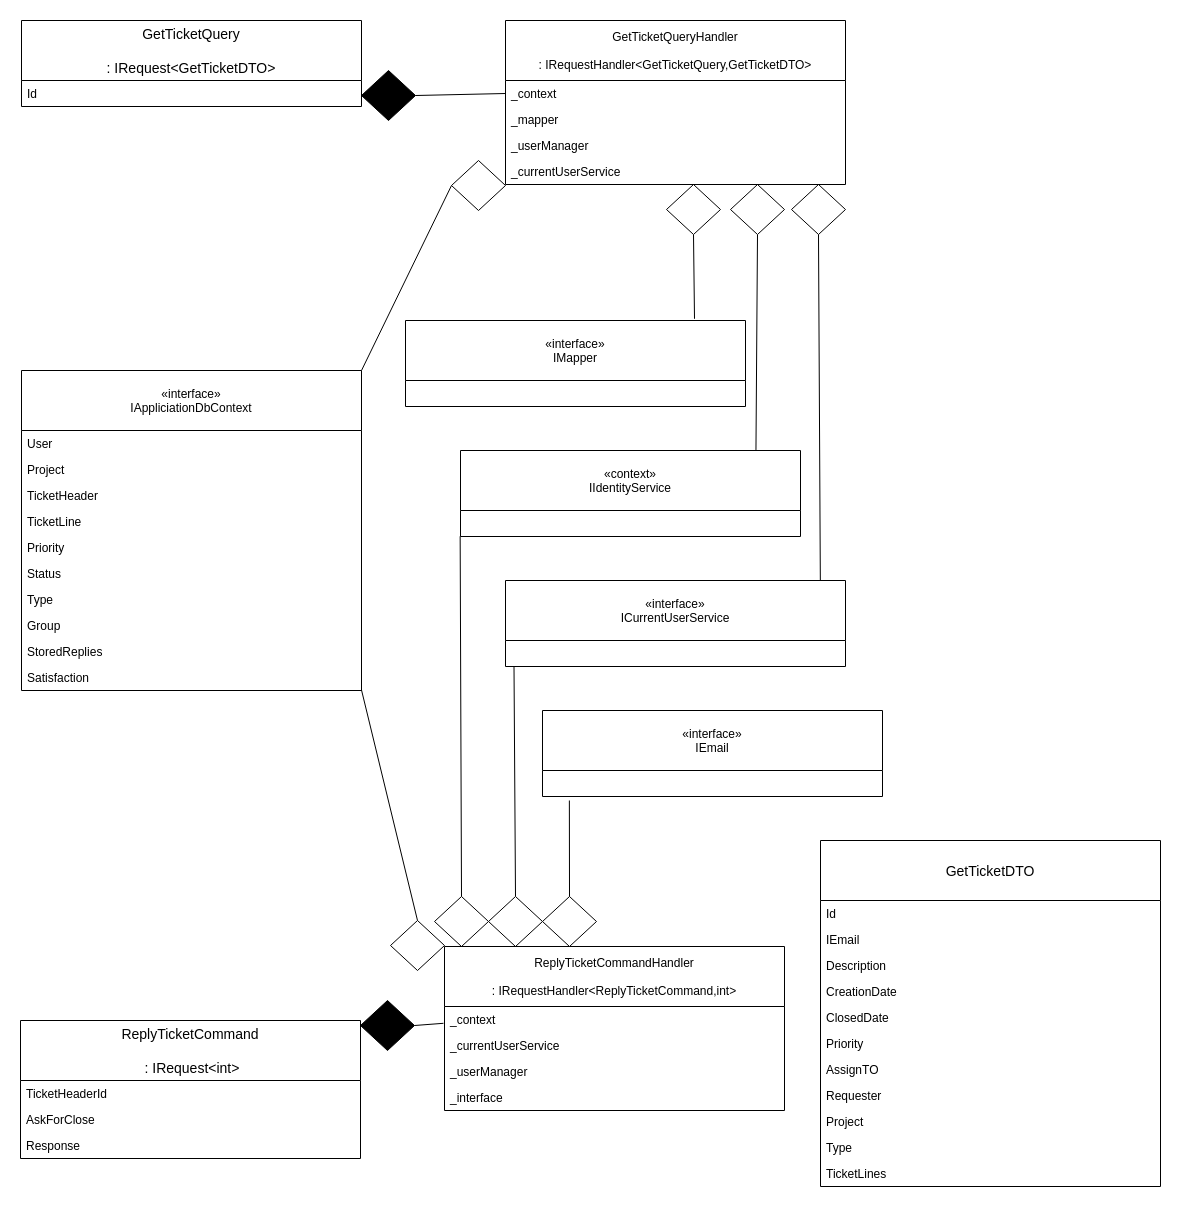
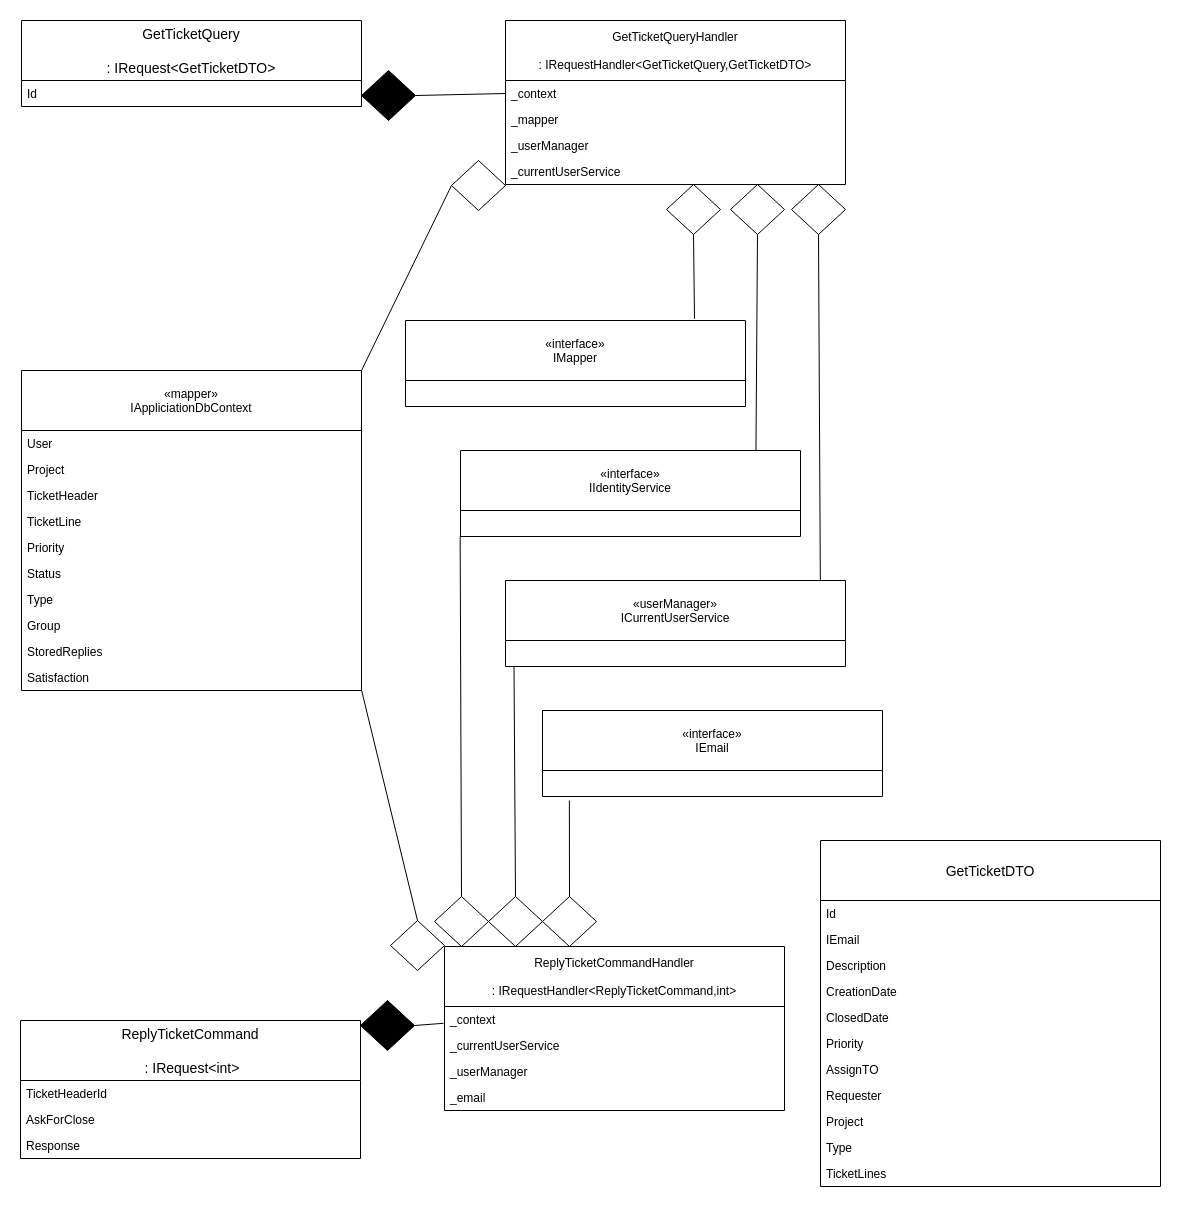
  <mxCell id="0" />
  <mxCell id="1" parent="0" />
  <mxCell id="2" value="" style="endArrow=none;html=1;entryX=0;entryY=0.5;entryDx=0;entryDy=0;exitX=1;exitY=0.5;exitDx=0;exitDy=0;exitPerimeter=0;" edge="1" parent="1" source="3" target="29"><mxGeometry width="50" height="50" relative="1" as="geometry"><mxPoint x="415" y="93" as="sourcePoint" /><mxPoint x="545" y="350" as="targetPoint" /></mxGeometry></mxCell>
  <mxCell id="3" value="" style="strokeWidth=1;html=1;shape=mxgraph.flowchart.decision;whiteSpace=wrap;fillColor=#000000;" vertex="1" parent="1"><mxGeometry x="361" y="70" width="54" height="50" as="geometry" /></mxCell>
  <mxCell id="4" value="" style="endArrow=none;html=1;entryX=1;entryY=0;entryDx=0;entryDy=0;exitX=0;exitY=0.5;exitDx=0;exitDy=0;exitPerimeter=0;" edge="1" parent="1" source="5" target="45"><mxGeometry width="50" height="50" relative="1" as="geometry"><mxPoint x="415" y="193" as="sourcePoint" /><mxPoint x="351" y="410" as="targetPoint" /></mxGeometry></mxCell>
  <mxCell id="5" value="" style="strokeWidth=1;html=1;shape=mxgraph.flowchart.decision;whiteSpace=wrap;" vertex="1" parent="1"><mxGeometry x="451" y="160" width="54" height="50" as="geometry" /></mxCell>
  <mxCell id="6" value="" style="endArrow=none;html=1;entryX=0.85;entryY=-0.02;entryDx=0;entryDy=0;exitX=0.5;exitY=1;exitDx=0;exitDy=0;exitPerimeter=0;entryPerimeter=0;" edge="1" parent="1" source="7" target="22"><mxGeometry width="50" height="50" relative="1" as="geometry"><mxPoint x="579" y="227" as="sourcePoint" /><mxPoint x="899" y="344" as="targetPoint" /></mxGeometry></mxCell>
  <mxCell id="7" value="" style="strokeWidth=1;html=1;shape=mxgraph.flowchart.decision;whiteSpace=wrap;" vertex="1" parent="1"><mxGeometry x="666" y="184" width="54" height="50" as="geometry" /></mxCell>
  <mxCell id="8" value="" style="endArrow=none;html=1;exitX=0.5;exitY=1;exitDx=0;exitDy=0;exitPerimeter=0;entryX=0.869;entryY=-0.006;entryDx=0;entryDy=0;entryPerimeter=0;" edge="1" parent="1" source="9" target="26"><mxGeometry width="50" height="50" relative="1" as="geometry"><mxPoint x="633" y="227" as="sourcePoint" /><mxPoint x="760" y="436" as="targetPoint" /></mxGeometry></mxCell>
  <mxCell id="9" value="" style="strokeWidth=1;html=1;shape=mxgraph.flowchart.decision;whiteSpace=wrap;" vertex="1" parent="1"><mxGeometry x="730" y="184" width="54" height="50" as="geometry" /></mxCell>
  <mxCell id="10" value="" style="strokeWidth=1;html=1;shape=mxgraph.flowchart.decision;whiteSpace=wrap;" vertex="1" parent="1"><mxGeometry x="791" y="184" width="54" height="50" as="geometry" /></mxCell>
  <mxCell id="11" value="" style="endArrow=none;html=1;entryX=0.926;entryY=-0.002;entryDx=0;entryDy=0;exitX=0.5;exitY=1;exitDx=0;exitDy=0;exitPerimeter=0;entryPerimeter=0;" edge="1" parent="1" source="10" target="24"><mxGeometry width="50" height="50" relative="1" as="geometry"><mxPoint x="657" y="226" as="sourcePoint" /><mxPoint x="859" y="543" as="targetPoint" /></mxGeometry></mxCell>
  <mxCell id="12" value="" style="endArrow=none;html=1;entryX=-0.003;entryY=0.646;entryDx=0;entryDy=0;exitX=1;exitY=0.5;exitDx=0;exitDy=0;exitPerimeter=0;entryPerimeter=0;" edge="1" parent="1" source="13" target="57"><mxGeometry width="50" height="50" relative="1" as="geometry"><mxPoint x="416" y="693" as="sourcePoint" /><mxPoint x="506" y="693" as="targetPoint" /></mxGeometry></mxCell>
  <mxCell id="13" value="" style="strokeWidth=1;html=1;shape=mxgraph.flowchart.decision;whiteSpace=wrap;fillColor=#000000;" vertex="1" parent="1"><mxGeometry x="360" y="1000" width="54" height="50" as="geometry" /></mxCell>
  <mxCell id="14" value="" style="endArrow=none;html=1;exitX=0.5;exitY=0;exitDx=0;exitDy=0;exitPerimeter=0;entryX=0.025;entryY=0.991;entryDx=0;entryDy=0;entryPerimeter=0;" edge="1" parent="1" source="15" target="25"><mxGeometry width="50" height="50" relative="1" as="geometry"><mxPoint x="696" y="847" as="sourcePoint" /><mxPoint x="684.8" y="822.182" as="targetPoint" /></mxGeometry></mxCell>
  <mxCell id="15" value="" style="strokeWidth=1;html=1;shape=mxgraph.flowchart.decision;whiteSpace=wrap;" vertex="1" parent="1"><mxGeometry x="488" y="896" width="54" height="50" as="geometry" /></mxCell>
  <mxCell id="16" value="" style="strokeWidth=1;html=1;shape=mxgraph.flowchart.decision;whiteSpace=wrap;" vertex="1" parent="1"><mxGeometry x="434" y="896" width="54" height="50" as="geometry" /></mxCell>
  <mxCell id="17" value="" style="endArrow=none;html=1;exitX=0.5;exitY=0;exitDx=0;exitDy=0;exitPerimeter=0;entryX=-0.001;entryY=0.991;entryDx=0;entryDy=0;entryPerimeter=0;" edge="1" parent="1" source="16" target="27"><mxGeometry width="50" height="50" relative="1" as="geometry"><mxPoint x="476" y="847" as="sourcePoint" /><mxPoint x="487.88" y="571.3" as="targetPoint" /></mxGeometry></mxCell>
  <mxCell id="18" value="" style="strokeWidth=1;html=1;shape=mxgraph.flowchart.decision;whiteSpace=wrap;" vertex="1" parent="1"><mxGeometry x="390" y="920" width="54" height="50" as="geometry" /></mxCell>
  <mxCell id="19" value="" style="endArrow=none;html=1;exitX=0.5;exitY=0;exitDx=0;exitDy=0;exitPerimeter=0;entryX=1;entryY=0.981;entryDx=0;entryDy=0;entryPerimeter=0;" edge="1" parent="1" source="18" target="55"><mxGeometry width="50" height="50" relative="1" as="geometry"><mxPoint x="436" y="847" as="sourcePoint" /><mxPoint x="460" y="523" as="targetPoint" /></mxGeometry></mxCell>
  <mxCell id="20" value="GetTicketQuery&#10;&#10;: IRequest&lt;GetTicketDTO&gt;" style="swimlane;fontStyle=0;childLayout=stackLayout;horizontal=1;startSize=60;horizontalStack=0;resizeParent=1;resizeParentMax=0;resizeLast=0;collapsible=1;marginBottom=0;align=center;fontSize=14;" vertex="1" parent="1"><mxGeometry x="21" width="340" height="86" as="geometry" y="20" /></mxCell>
  <mxCell id="21" value="Id" style="text;strokeColor=none;fillColor=none;align=left;verticalAlign=top;spacingLeft=4;spacingRight=4;overflow=hidden;rotatable=0;points=[[0,0.5],[1,0.5]];portConstraint=eastwest;" vertex="1" parent="20"><mxGeometry y="60" width="340" height="26" as="geometry" /></mxCell>
  <mxCell id="22" value="«interface»&#10;IMapper" style="swimlane;fontStyle=0;childLayout=stackLayout;horizontal=1;startSize=60;fillColor=none;horizontalStack=0;resizeParent=1;resizeParentMax=0;resizeLast=0;collapsible=1;marginBottom=0;" vertex="1" parent="1"><mxGeometry x="405" y="320" width="340" height="86" as="geometry" /></mxCell>
  <mxCell id="23" value=" " style="text;strokeColor=none;fillColor=none;align=left;verticalAlign=top;spacingLeft=4;spacingRight=4;overflow=hidden;rotatable=0;points=[[0,0.5],[1,0.5]];portConstraint=eastwest;" vertex="1" parent="22"><mxGeometry y="60" width="340" height="26" as="geometry" /></mxCell>
- <mxCell id="24" value="«interface»&#10;ICurrentUserService" style="swimlane;fontStyle=0;childLayout=stackLayout;horizontal=1;startSize=60;fillColor=none;horizontalStack=0;resizeParent=1;resizeParentMax=0;resizeLast=0;collapsible=1;marginBottom=0;" vertex="1" parent="1"><mxGeometry x="505" y="580" width="340" height="86" as="geometry" /></mxCell>
+ <mxCell id="24" value="«userManager»&#10;ICurrentUserService" style="swimlane;fontStyle=0;childLayout=stackLayout;horizontal=1;startSize=60;fillColor=none;horizontalStack=0;resizeParent=1;resizeParentMax=0;resizeLast=0;collapsible=1;marginBottom=0;" vertex="1" parent="1"><mxGeometry x="505" y="580" width="340" height="86" as="geometry" /></mxCell>
  <mxCell id="25" value=" " style="text;strokeColor=none;fillColor=none;align=left;verticalAlign=top;spacingLeft=4;spacingRight=4;overflow=hidden;rotatable=0;points=[[0,0.5],[1,0.5]];portConstraint=eastwest;" vertex="1" parent="24"><mxGeometry y="60" width="340" height="26" as="geometry" /></mxCell>
- <mxCell id="26" value="«context»&#10;IIdentityService" style="swimlane;fontStyle=0;childLayout=stackLayout;horizontal=1;startSize=60;fillColor=none;horizontalStack=0;resizeParent=1;resizeParentMax=0;resizeLast=0;collapsible=1;marginBottom=0;" vertex="1" parent="1"><mxGeometry x="460" y="450" width="340" height="86" as="geometry" /></mxCell>
+ <mxCell id="26" value="«interface»&#10;IIdentityService" style="swimlane;fontStyle=0;childLayout=stackLayout;horizontal=1;startSize=60;fillColor=none;horizontalStack=0;resizeParent=1;resizeParentMax=0;resizeLast=0;collapsible=1;marginBottom=0;" vertex="1" parent="1"><mxGeometry x="460" y="450" width="340" height="86" as="geometry" /></mxCell>
  <mxCell id="27" value=" " style="text;strokeColor=none;fillColor=none;align=left;verticalAlign=top;spacingLeft=4;spacingRight=4;overflow=hidden;rotatable=0;points=[[0,0.5],[1,0.5]];portConstraint=eastwest;" vertex="1" parent="26"><mxGeometry y="60" width="340" height="26" as="geometry" /></mxCell>
  <mxCell id="28" value="GetTicketQueryHandler&#10;&#10;: IRequestHandler&lt;GetTicketQuery,GetTicketDTO&gt;" style="swimlane;fontStyle=0;childLayout=stackLayout;horizontal=1;startSize=60;fillColor=none;horizontalStack=0;resizeParent=1;resizeParentMax=0;resizeLast=0;collapsible=1;marginBottom=0;" vertex="1" parent="1"><mxGeometry x="505" width="340" height="164" as="geometry" y="20" /></mxCell>
  <mxCell id="29" value="_context" style="text;strokeColor=none;fillColor=none;align=left;verticalAlign=top;spacingLeft=4;spacingRight=4;overflow=hidden;rotatable=0;points=[[0,0.5],[1,0.5]];portConstraint=eastwest;" vertex="1" parent="28"><mxGeometry y="60" width="340" height="26" as="geometry" /></mxCell>
  <mxCell id="30" value="_mapper" style="text;strokeColor=none;fillColor=none;align=left;verticalAlign=top;spacingLeft=4;spacingRight=4;overflow=hidden;rotatable=0;points=[[0,0.5],[1,0.5]];portConstraint=eastwest;" vertex="1" parent="28"><mxGeometry y="86" width="340" height="26" as="geometry" /></mxCell>
  <mxCell id="31" value="_userManager" style="text;strokeColor=none;fillColor=none;align=left;verticalAlign=top;spacingLeft=4;spacingRight=4;overflow=hidden;rotatable=0;points=[[0,0.5],[1,0.5]];portConstraint=eastwest;" vertex="1" parent="28"><mxGeometry y="112" width="340" height="26" as="geometry" /></mxCell>
  <mxCell id="32" value="_currentUserService" style="text;strokeColor=none;fillColor=none;align=left;verticalAlign=top;spacingLeft=4;spacingRight=4;overflow=hidden;rotatable=0;points=[[0,0.5],[1,0.5]];portConstraint=eastwest;" vertex="1" parent="28"><mxGeometry y="138" width="340" height="26" as="geometry" /></mxCell>
  <mxCell id="33" value="GetTicketDTO" style="swimlane;fontStyle=0;childLayout=stackLayout;horizontal=1;startSize=60;horizontalStack=0;resizeParent=1;resizeParentMax=0;resizeLast=0;collapsible=1;marginBottom=0;align=center;fontSize=14;" vertex="1" parent="1"><mxGeometry x="820" y="840" width="340" height="346" as="geometry" /></mxCell>
  <mxCell id="34" value="Id" style="text;strokeColor=none;fillColor=none;align=left;verticalAlign=top;spacingLeft=4;spacingRight=4;overflow=hidden;rotatable=0;points=[[0,0.5],[1,0.5]];portConstraint=eastwest;" vertex="1" parent="33"><mxGeometry y="60" width="340" height="26" as="geometry" /></mxCell>
  <mxCell id="35" value="IEmail" style="text;strokeColor=none;fillColor=none;align=left;verticalAlign=top;spacingLeft=4;spacingRight=4;overflow=hidden;rotatable=0;points=[[0,0.5],[1,0.5]];portConstraint=eastwest;" vertex="1" parent="33"><mxGeometry y="86" width="340" height="26" as="geometry" /></mxCell>
  <mxCell id="36" value="Description" style="text;strokeColor=none;fillColor=none;align=left;verticalAlign=top;spacingLeft=4;spacingRight=4;overflow=hidden;rotatable=0;points=[[0,0.5],[1,0.5]];portConstraint=eastwest;" vertex="1" parent="33"><mxGeometry y="112" width="340" height="26" as="geometry" /></mxCell>
  <mxCell id="37" value="CreationDate" style="text;strokeColor=none;fillColor=none;align=left;verticalAlign=top;spacingLeft=4;spacingRight=4;overflow=hidden;rotatable=0;points=[[0,0.5],[1,0.5]];portConstraint=eastwest;" vertex="1" parent="33"><mxGeometry y="138" width="340" height="26" as="geometry" /></mxCell>
  <mxCell id="38" value="ClosedDate" style="text;strokeColor=none;fillColor=none;align=left;verticalAlign=top;spacingLeft=4;spacingRight=4;overflow=hidden;rotatable=0;points=[[0,0.5],[1,0.5]];portConstraint=eastwest;" vertex="1" parent="33"><mxGeometry y="164" width="340" height="26" as="geometry" /></mxCell>
  <mxCell id="39" value="Priority" style="text;strokeColor=none;fillColor=none;align=left;verticalAlign=top;spacingLeft=4;spacingRight=4;overflow=hidden;rotatable=0;points=[[0,0.5],[1,0.5]];portConstraint=eastwest;" vertex="1" parent="33"><mxGeometry y="190" width="340" height="26" as="geometry" /></mxCell>
  <mxCell id="40" value="AssignTO" style="text;strokeColor=none;fillColor=none;align=left;verticalAlign=top;spacingLeft=4;spacingRight=4;overflow=hidden;rotatable=0;points=[[0,0.5],[1,0.5]];portConstraint=eastwest;" vertex="1" parent="33"><mxGeometry y="216" width="340" height="26" as="geometry" /></mxCell>
  <mxCell id="41" value="Requester" style="text;strokeColor=none;fillColor=none;align=left;verticalAlign=top;spacingLeft=4;spacingRight=4;overflow=hidden;rotatable=0;points=[[0,0.5],[1,0.5]];portConstraint=eastwest;" vertex="1" parent="33"><mxGeometry y="242" width="340" height="26" as="geometry" /></mxCell>
  <mxCell id="42" value="Project" style="text;strokeColor=none;fillColor=none;align=left;verticalAlign=top;spacingLeft=4;spacingRight=4;overflow=hidden;rotatable=0;points=[[0,0.5],[1,0.5]];portConstraint=eastwest;" vertex="1" parent="33"><mxGeometry y="268" width="340" height="26" as="geometry" /></mxCell>
  <mxCell id="43" value="Type" style="text;strokeColor=none;fillColor=none;align=left;verticalAlign=top;spacingLeft=4;spacingRight=4;overflow=hidden;rotatable=0;points=[[0,0.5],[1,0.5]];portConstraint=eastwest;" vertex="1" parent="33"><mxGeometry y="294" width="340" height="26" as="geometry" /></mxCell>
  <mxCell id="44" value="TicketLines" style="text;strokeColor=none;fillColor=none;align=left;verticalAlign=top;spacingLeft=4;spacingRight=4;overflow=hidden;rotatable=0;points=[[0,0.5],[1,0.5]];portConstraint=eastwest;" vertex="1" parent="33"><mxGeometry y="320" width="340" height="26" as="geometry" /></mxCell>
- <mxCell id="45" value="«interface»&#10;IAppliciationDbContext" style="swimlane;fontStyle=0;childLayout=stackLayout;horizontal=1;startSize=60;fillColor=none;horizontalStack=0;resizeParent=1;resizeParentMax=0;resizeLast=0;collapsible=1;marginBottom=0;" vertex="1" parent="1"><mxGeometry x="21" y="370" width="340" height="320" as="geometry" /></mxCell>
+ <mxCell id="45" value="«mapper»&#10;IAppliciationDbContext" style="swimlane;fontStyle=0;childLayout=stackLayout;horizontal=1;startSize=60;fillColor=none;horizontalStack=0;resizeParent=1;resizeParentMax=0;resizeLast=0;collapsible=1;marginBottom=0;" vertex="1" parent="1"><mxGeometry x="21" y="370" width="340" height="320" as="geometry" /></mxCell>
  <mxCell id="46" value="User" style="text;strokeColor=none;fillColor=none;align=left;verticalAlign=top;spacingLeft=4;spacingRight=4;overflow=hidden;rotatable=0;points=[[0,0.5],[1,0.5]];portConstraint=eastwest;" vertex="1" parent="45"><mxGeometry y="60" width="340" height="26" as="geometry" /></mxCell>
  <mxCell id="47" value="Project" style="text;strokeColor=none;fillColor=none;align=left;verticalAlign=top;spacingLeft=4;spacingRight=4;overflow=hidden;rotatable=0;points=[[0,0.5],[1,0.5]];portConstraint=eastwest;" vertex="1" parent="45"><mxGeometry y="86" width="340" height="26" as="geometry" /></mxCell>
  <mxCell id="48" value="TicketHeader" style="text;strokeColor=none;fillColor=none;align=left;verticalAlign=top;spacingLeft=4;spacingRight=4;overflow=hidden;rotatable=0;points=[[0,0.5],[1,0.5]];portConstraint=eastwest;" vertex="1" parent="45"><mxGeometry y="112" width="340" height="26" as="geometry" /></mxCell>
  <mxCell id="49" value="TicketLine" style="text;strokeColor=none;fillColor=none;align=left;verticalAlign=top;spacingLeft=4;spacingRight=4;overflow=hidden;rotatable=0;points=[[0,0.5],[1,0.5]];portConstraint=eastwest;" vertex="1" parent="45"><mxGeometry y="138" width="340" height="26" as="geometry" /></mxCell>
  <mxCell id="50" value="Priority" style="text;strokeColor=none;fillColor=none;align=left;verticalAlign=top;spacingLeft=4;spacingRight=4;overflow=hidden;rotatable=0;points=[[0,0.5],[1,0.5]];portConstraint=eastwest;" vertex="1" parent="45"><mxGeometry y="164" width="340" height="26" as="geometry" /></mxCell>
  <mxCell id="51" value="Status" style="text;strokeColor=none;fillColor=none;align=left;verticalAlign=top;spacingLeft=4;spacingRight=4;overflow=hidden;rotatable=0;points=[[0,0.5],[1,0.5]];portConstraint=eastwest;" vertex="1" parent="45"><mxGeometry y="190" width="340" height="26" as="geometry" /></mxCell>
  <mxCell id="52" value="Type" style="text;strokeColor=none;fillColor=none;align=left;verticalAlign=top;spacingLeft=4;spacingRight=4;overflow=hidden;rotatable=0;points=[[0,0.5],[1,0.5]];portConstraint=eastwest;" vertex="1" parent="45"><mxGeometry y="216" width="340" height="26" as="geometry" /></mxCell>
  <mxCell id="53" value="Group" style="text;strokeColor=none;fillColor=none;align=left;verticalAlign=top;spacingLeft=4;spacingRight=4;overflow=hidden;rotatable=0;points=[[0,0.5],[1,0.5]];portConstraint=eastwest;" vertex="1" parent="45"><mxGeometry y="242" width="340" height="26" as="geometry" /></mxCell>
  <mxCell id="54" value="StoredReplies" style="text;strokeColor=none;fillColor=none;align=left;verticalAlign=top;spacingLeft=4;spacingRight=4;overflow=hidden;rotatable=0;points=[[0,0.5],[1,0.5]];portConstraint=eastwest;" vertex="1" parent="45"><mxGeometry y="268" width="340" height="26" as="geometry" /></mxCell>
  <mxCell id="55" value="Satisfaction" style="text;strokeColor=none;fillColor=none;align=left;verticalAlign=top;spacingLeft=4;spacingRight=4;overflow=hidden;rotatable=0;points=[[0,0.5],[1,0.5]];portConstraint=eastwest;" vertex="1" parent="45"><mxGeometry y="294" width="340" height="26" as="geometry" /></mxCell>
  <mxCell id="56" value="ReplyTicketCommandHandler&#10;&#10;: IRequestHandler&lt;ReplyTicketCommand,int&gt;" style="swimlane;fontStyle=0;childLayout=stackLayout;horizontal=1;startSize=60;fillColor=none;horizontalStack=0;resizeParent=1;resizeParentMax=0;resizeLast=0;collapsible=1;marginBottom=0;" vertex="1" parent="1"><mxGeometry x="444" y="946" width="340" height="164" as="geometry" /></mxCell>
  <mxCell id="57" value="_context" style="text;strokeColor=none;fillColor=none;align=left;verticalAlign=top;spacingLeft=4;spacingRight=4;overflow=hidden;rotatable=0;points=[[0,0.5],[1,0.5]];portConstraint=eastwest;" vertex="1" parent="56"><mxGeometry y="60" width="340" height="26" as="geometry" /></mxCell>
  <mxCell id="58" value="_currentUserService" style="text;strokeColor=none;fillColor=none;align=left;verticalAlign=top;spacingLeft=4;spacingRight=4;overflow=hidden;rotatable=0;points=[[0,0.5],[1,0.5]];portConstraint=eastwest;" vertex="1" parent="56"><mxGeometry y="86" width="340" height="26" as="geometry" /></mxCell>
  <mxCell id="59" value="_userManager" style="text;strokeColor=none;fillColor=none;align=left;verticalAlign=top;spacingLeft=4;spacingRight=4;overflow=hidden;rotatable=0;points=[[0,0.5],[1,0.5]];portConstraint=eastwest;" vertex="1" parent="56"><mxGeometry y="112" width="340" height="26" as="geometry" /></mxCell>
- <mxCell id="60" value="_interface" style="text;strokeColor=none;fillColor=none;align=left;verticalAlign=top;spacingLeft=4;spacingRight=4;overflow=hidden;rotatable=0;points=[[0,0.5],[1,0.5]];portConstraint=eastwest;" vertex="1" parent="56"><mxGeometry y="138" width="340" height="26" as="geometry" /></mxCell>
+ <mxCell id="60" value="_email" style="text;strokeColor=none;fillColor=none;align=left;verticalAlign=top;spacingLeft=4;spacingRight=4;overflow=hidden;rotatable=0;points=[[0,0.5],[1,0.5]];portConstraint=eastwest;" vertex="1" parent="56"><mxGeometry y="138" width="340" height="26" as="geometry" /></mxCell>
  <mxCell id="61" value="«interface»&#10;IEmail" style="swimlane;fontStyle=0;childLayout=stackLayout;horizontal=1;startSize=60;fillColor=none;horizontalStack=0;resizeParent=1;resizeParentMax=0;resizeLast=0;collapsible=1;marginBottom=0;" vertex="1" parent="1"><mxGeometry x="542" y="710" width="340" height="86" as="geometry" /></mxCell>
  <mxCell id="62" value=" " style="text;strokeColor=none;fillColor=none;align=left;verticalAlign=top;spacingLeft=4;spacingRight=4;overflow=hidden;rotatable=0;points=[[0,0.5],[1,0.5]];portConstraint=eastwest;" vertex="1" parent="61"><mxGeometry y="60" width="340" height="26" as="geometry" /></mxCell>
  <mxCell id="63" value="ReplyTicketCommand&#10;&#10; : IRequest&lt;int&gt;" style="swimlane;fontStyle=0;childLayout=stackLayout;horizontal=1;startSize=60;horizontalStack=0;resizeParent=1;resizeParentMax=0;resizeLast=0;collapsible=1;marginBottom=0;align=center;fontSize=14;" vertex="1" parent="1"><mxGeometry y="1020" width="340" height="138" as="geometry" x="20" /></mxCell>
  <mxCell id="64" value="TicketHeaderId" style="text;strokeColor=none;fillColor=none;align=left;verticalAlign=top;spacingLeft=4;spacingRight=4;overflow=hidden;rotatable=0;points=[[0,0.5],[1,0.5]];portConstraint=eastwest;" vertex="1" parent="63"><mxGeometry y="60" width="340" height="26" as="geometry" /></mxCell>
  <mxCell id="65" value="AskForClose" style="text;strokeColor=none;fillColor=none;align=left;verticalAlign=top;spacingLeft=4;spacingRight=4;overflow=hidden;rotatable=0;points=[[0,0.5],[1,0.5]];portConstraint=eastwest;" vertex="1" parent="63"><mxGeometry y="86" width="340" height="26" as="geometry" /></mxCell>
  <mxCell id="66" value="Response" style="text;strokeColor=none;fillColor=none;align=left;verticalAlign=top;spacingLeft=4;spacingRight=4;overflow=hidden;rotatable=0;points=[[0,0.5],[1,0.5]];portConstraint=eastwest;" vertex="1" parent="63"><mxGeometry y="112" width="340" height="26" as="geometry" /></mxCell>
  <mxCell id="67" value="" style="strokeWidth=1;html=1;shape=mxgraph.flowchart.decision;whiteSpace=wrap;" vertex="1" parent="1"><mxGeometry x="542" y="896" width="54" height="50" as="geometry" /></mxCell>
  <mxCell id="68" value="" style="endArrow=none;html=1;exitX=0.5;exitY=0;exitDx=0;exitDy=0;exitPerimeter=0;entryX=0.079;entryY=1.154;entryDx=0;entryDy=0;entryPerimeter=0;" edge="1" source="67" parent="1" target="62"><mxGeometry width="50" height="50" relative="1" as="geometry"><mxPoint x="750" y="847" as="sourcePoint" /><mxPoint x="580" y="835.77" as="targetPoint" /></mxGeometry></mxCell>
